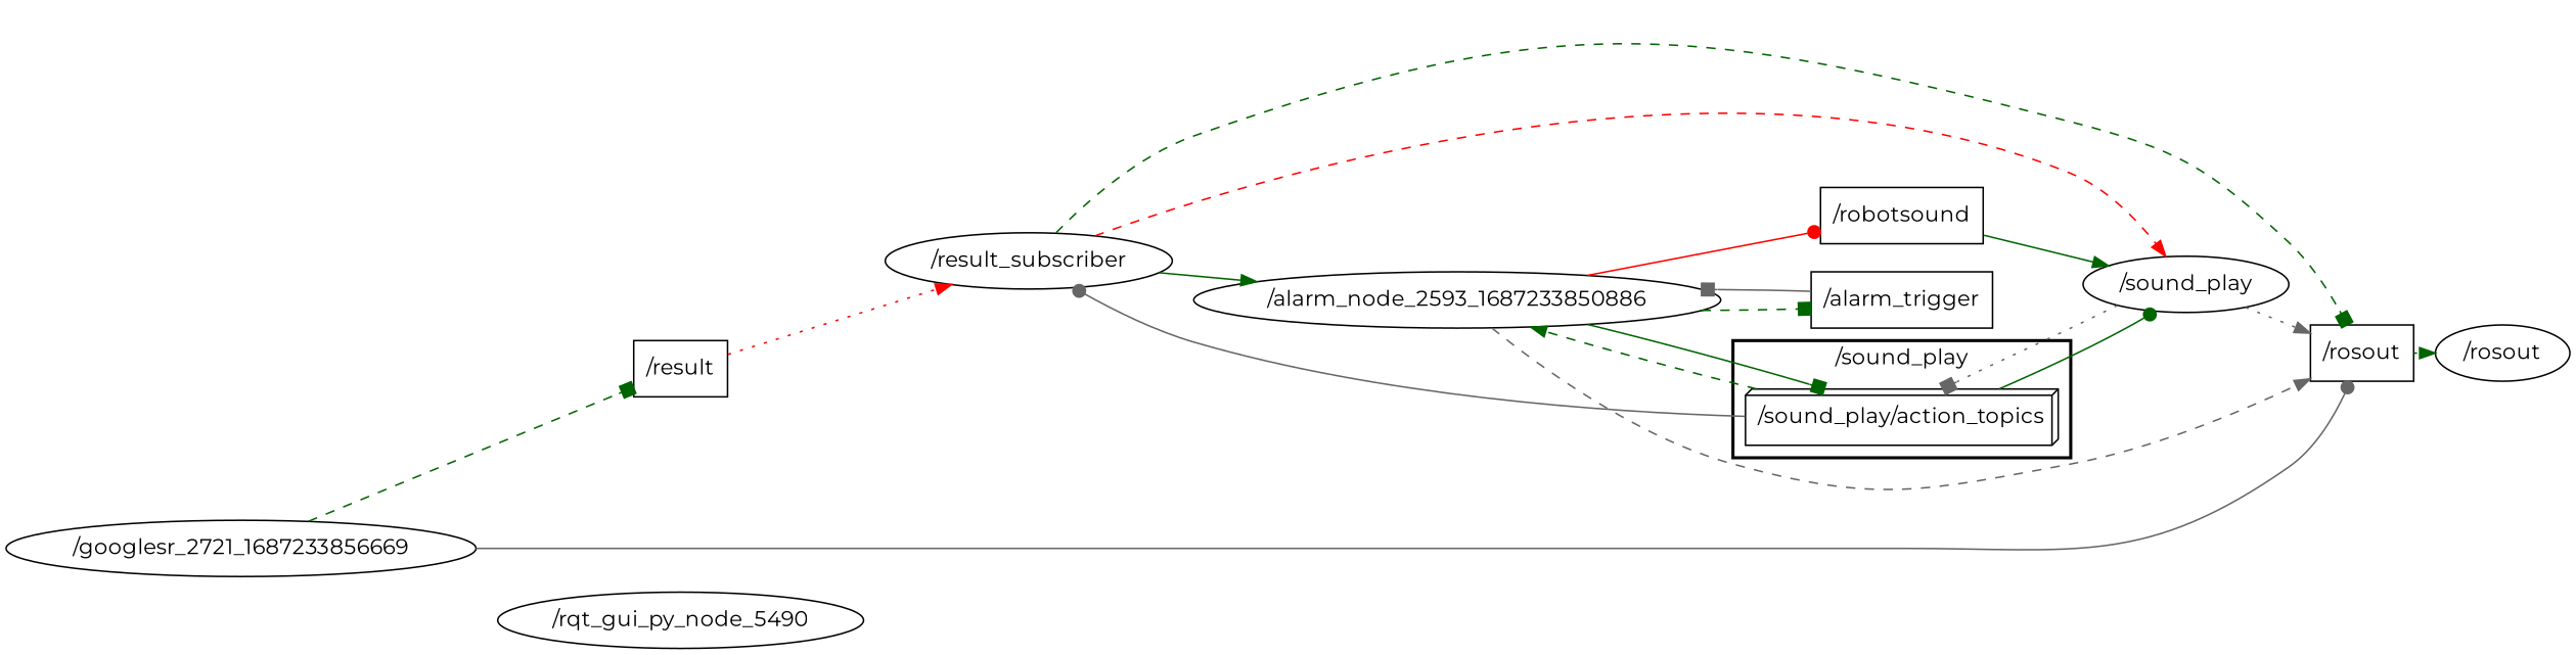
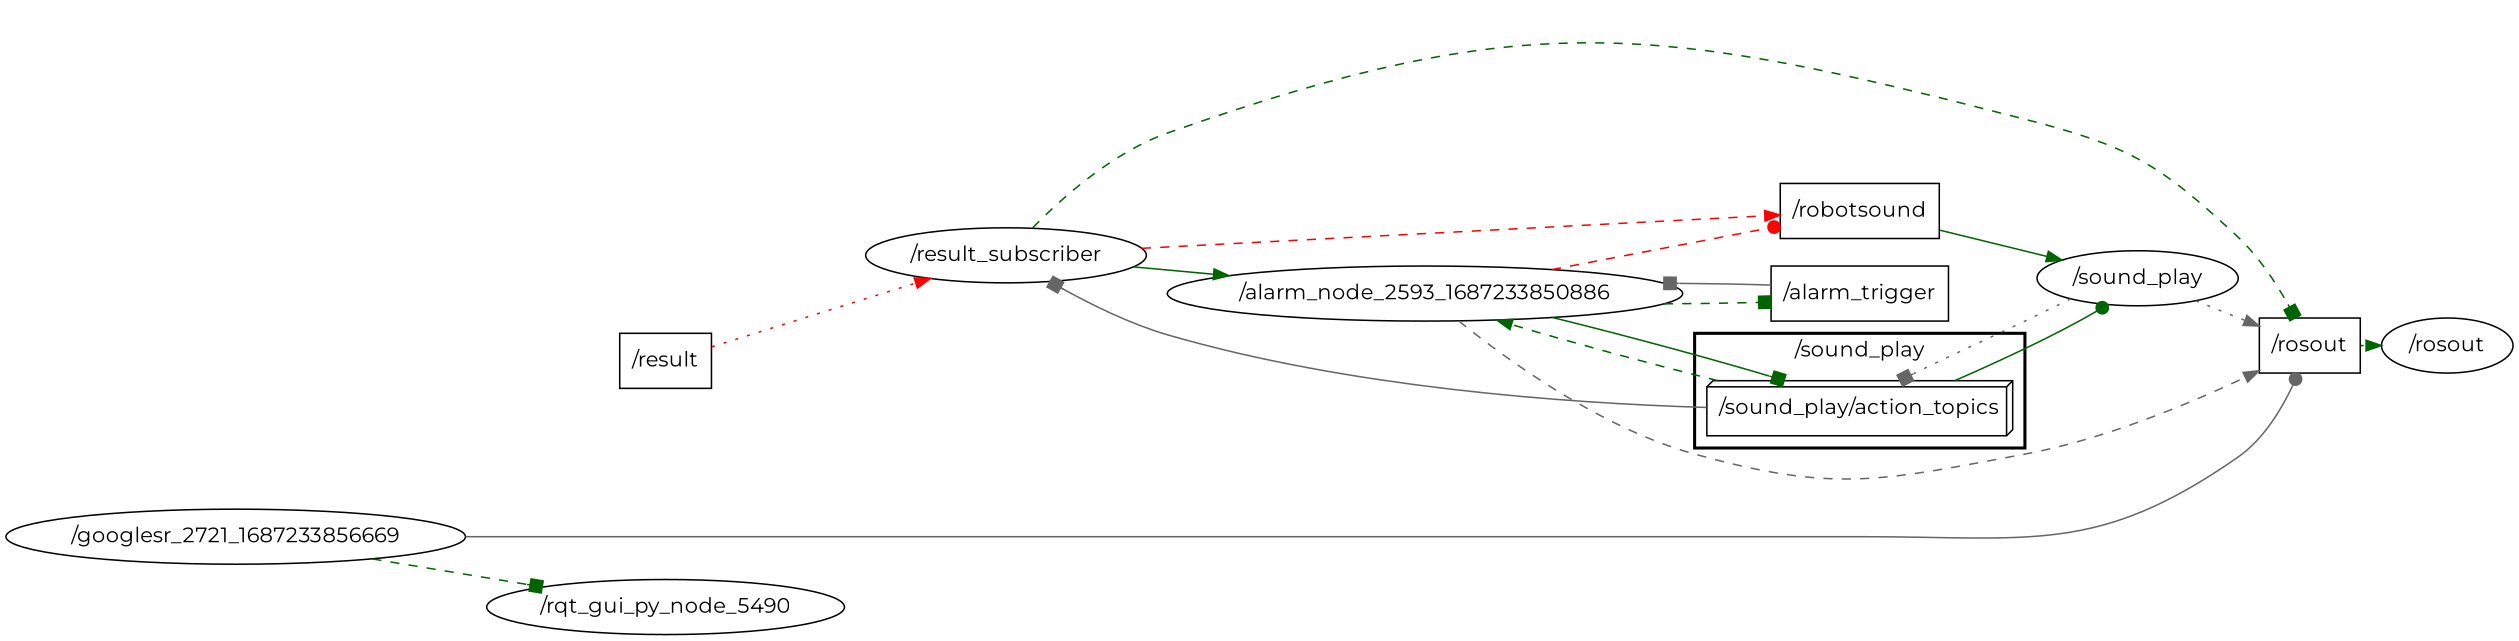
  digraph {
    compound=True
    fontname=Montserrat
    rank=same
    rankdir=LR
    ranksep=0.2
    node [fontname=Montserrat shape=ellipse]
    edge [arrowhead=normal color=darkgreen fontname=Montserrat penwidth=1 style=dashed]
    n1 [height=0.5 label="/sound_play/action_topics" shape=box3d width=2.1944]
    n2 [height=0.5 label="/alarm_node_2593_1687233850886" width=3.8455]
    n3 [height=0.5 label="/sound_play" width=1.4985]
    n4 [height=0.5 label="/result_subscriber" width=2.0401]
    n5 [height=0.5 label="/rosout" shape=box width=0.75]
    n6 [height=0.5 label="/alarm_trigger" shape=box width=1.3194]
    n7 [height=0.5 label="/robotsound" shape=box width=1.125]
    n8 [height=0.5 label="/rosout" width=0.97491]
    n9 [height=0.5 label="/result" shape=box width=0.75]
    n10 [height=0.5 label="/googlesr_2721_1687233856669" width=3.5205]
    n11 [height=0.5 label="/rqt_gui_py_node_5490" width=2.6359]
    subgraph cluster_1 {
      label="/sound_play"
      style=bold
      n1
    }
    n1 -> n2
    n1 -> n3 [arrowhead=dot style=solid]
-   n1 -> n4 [arrowhead=dot color=gray40 style=solid]
+   n1 -> n4 [arrowhead=box color=gray40 style=solid]
    n2 -> n1 [arrowhead=box style=solid]
    n2 -> n5 [color=gray40]
    n2 -> n6 [arrowhead=box]
-   n2 -> n7 [arrowhead=dot color=red style=solid]
+   n2 -> n7 [arrowhead=dot color=red]
    n3 -> n1 [arrowhead=box color=gray40 style=dotted]
    n3 -> n5 [color=gray40 style=dotted]
    n4 -> n2 [style=solid]
    n4 -> n5 [arrowhead=box]
-   n4 -> n3 [color=red]
+   n4 -> n7 [color=red]
    n5 -> n8 [style=dotted]
    n6 -> n2 [arrowhead=box color=gray40 style=solid]
    n7 -> n3 [style=solid]
    n9 -> n4 [color=red style=dotted]
    n10 -> n5 [arrowhead=dot color=gray40 style=solid]
-   n10 -> n9 [arrowhead=box]
+   n10 -> n11 [arrowhead=box]
  }
